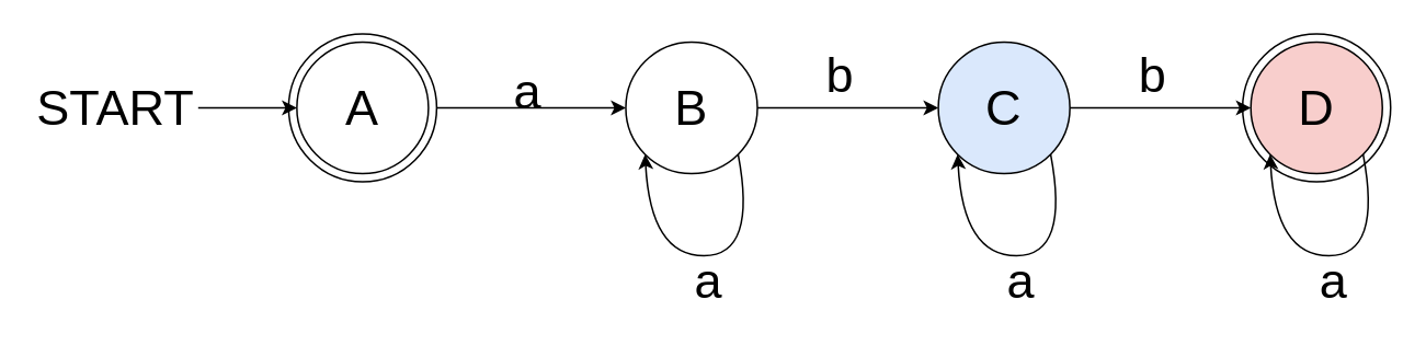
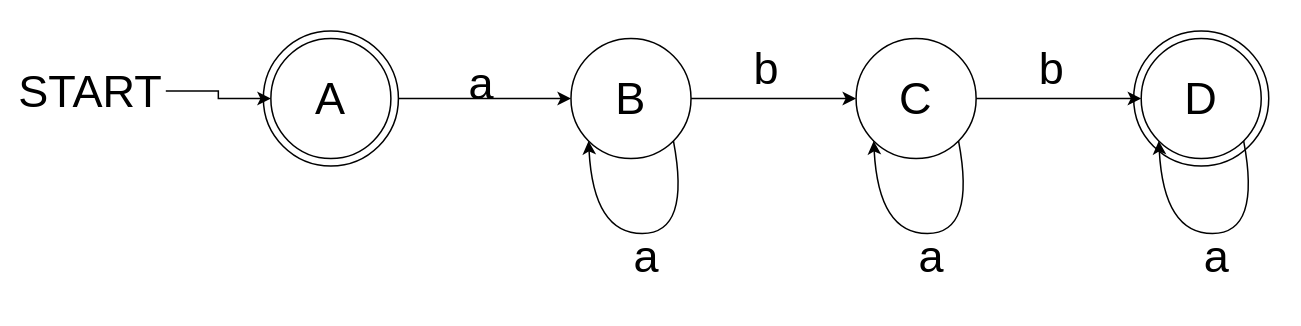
  <mxCell id="0" />
  <mxCell id="1" parent="0" />
  <mxCell id="2" value="" style="ellipse;whiteSpace=wrap;html=1;fontSize=30;" vertex="1" parent="1"><mxGeometry x="755" y="20" width="90" height="90" as="geometry" /></mxCell>
  <mxCell id="3" value="" style="edgeStyle=orthogonalEdgeStyle;rounded=0;orthogonalLoop=1;jettySize=auto;html=1;fontSize=30;" edge="1" parent="1" source="4" target="8"><mxGeometry relative="1" as="geometry" /></mxCell>
  <mxCell id="4" value="" style="ellipse;whiteSpace=wrap;html=1;fontSize=30;" vertex="1" parent="1"><mxGeometry x="175" y="20" width="90" height="90" as="geometry" /></mxCell>
  <mxCell id="5" value="A" style="ellipse;whiteSpace=wrap;html=1;fontSize=30;" vertex="1" parent="1"><mxGeometry x="180" y="25" width="80" height="80" as="geometry" /></mxCell>
  <mxCell id="6" value="" style="edgeStyle=orthogonalEdgeStyle;rounded=0;orthogonalLoop=1;jettySize=auto;html=1;fontSize=30;" edge="1" parent="1" source="7" target="5"><mxGeometry relative="1" as="geometry" /></mxCell>
- <mxCell id="7" value="START" style="text;html=1;strokeColor=none;fillColor=none;align=center;verticalAlign=middle;whiteSpace=wrap;rounded=0;fontSize=30;" vertex="1" parent="1"><mxGeometry x="20" y="50" width="100" height="30" as="geometry" /></mxCell>
+ <mxCell id="7" value="START" style="text;html=1;strokeColor=none;fillColor=none;align=center;verticalAlign=middle;whiteSpace=wrap;rounded=0;fontSize=30;" vertex="1" parent="1"><mxGeometry x="10" y="45" width="100" height="30" as="geometry" /></mxCell>
  <mxCell id="8" value="B" style="ellipse;whiteSpace=wrap;html=1;fontSize=30;" vertex="1" parent="1"><mxGeometry x="380" y="25" width="80" height="80" as="geometry" /></mxCell>
  <mxCell id="9" value="" style="curved=1;endArrow=classic;html=1;rounded=0;fontSize=30;exitX=1;exitY=1;exitDx=0;exitDy=0;entryX=0;entryY=1;entryDx=0;entryDy=0;" edge="1" parent="1" source="8" target="8"><mxGeometry width="50" height="50" relative="1" as="geometry"><mxPoint x="463.284" y="216.716" as="sourcePoint" /><mxPoint x="395" y="225" as="targetPoint" /><Array as="points"><mxPoint x="460" y="155" /><mxPoint x="395" y="155" /></Array></mxGeometry></mxCell>
  <mxCell id="10" value="a" style="text;html=1;align=center;verticalAlign=middle;resizable=0;points=[];autosize=1;strokeColor=none;fillColor=none;fontSize=30;" vertex="1" parent="1"><mxGeometry x="410" y="145" width="40" height="50" as="geometry" /></mxCell>
  <mxCell id="11" value="" style="endArrow=classic;html=1;rounded=0;fontSize=30;exitX=1;exitY=0.5;exitDx=0;exitDy=0;" edge="1" parent="1" source="8"><mxGeometry width="50" height="50" relative="1" as="geometry"><mxPoint x="830" y="165" as="sourcePoint" /><mxPoint x="570" y="65" as="targetPoint" /></mxGeometry></mxCell>
  <mxCell id="12" value="b" style="text;html=1;align=center;verticalAlign=middle;resizable=0;points=[];autosize=1;strokeColor=none;fillColor=none;fontSize=30;" vertex="1" parent="1"><mxGeometry x="490" y="20" width="40" height="50" as="geometry" /></mxCell>
- <mxCell id="13" value="C" style="ellipse;whiteSpace=wrap;html=1;fontSize=30;fillColor=#dae8fc;" vertex="1" parent="1"><mxGeometry x="570" y="25" width="80" height="80" as="geometry" /></mxCell>
+ <mxCell id="13" value="C" style="ellipse;whiteSpace=wrap;html=1;fontSize=30;" vertex="1" parent="1"><mxGeometry x="570" y="25" width="80" height="80" as="geometry" /></mxCell>
  <mxCell id="14" value="" style="curved=1;endArrow=classic;html=1;rounded=0;fontSize=30;exitX=1;exitY=1;exitDx=0;exitDy=0;entryX=0;entryY=1;entryDx=0;entryDy=0;" edge="1" parent="1" source="13" target="13"><mxGeometry width="50" height="50" relative="1" as="geometry"><mxPoint x="653.284" y="216.716" as="sourcePoint" /><mxPoint x="585" y="225" as="targetPoint" /><Array as="points"><mxPoint x="650" y="155" /><mxPoint x="585" y="155" /></Array></mxGeometry></mxCell>
  <mxCell id="15" value="a" style="text;html=1;align=center;verticalAlign=middle;resizable=0;points=[];autosize=1;strokeColor=none;fillColor=none;fontSize=30;" vertex="1" parent="1"><mxGeometry x="600" y="145" width="40" height="50" as="geometry" /></mxCell>
  <mxCell id="16" value="" style="endArrow=classic;html=1;rounded=0;fontSize=30;exitX=1;exitY=0.5;exitDx=0;exitDy=0;" edge="1" parent="1" source="13"><mxGeometry width="50" height="50" relative="1" as="geometry"><mxPoint x="1020" y="165" as="sourcePoint" /><mxPoint x="760" y="65" as="targetPoint" /></mxGeometry></mxCell>
  <mxCell id="17" value="b" style="text;html=1;align=center;verticalAlign=middle;resizable=0;points=[];autosize=1;strokeColor=none;fillColor=none;fontSize=30;" vertex="1" parent="1"><mxGeometry x="680" y="20" width="40" height="50" as="geometry" /></mxCell>
- <mxCell id="18" value="D" style="ellipse;whiteSpace=wrap;html=1;fontSize=30;fillColor=#f8cecc;" vertex="1" parent="1"><mxGeometry x="760" y="25" width="80" height="80" as="geometry" /></mxCell>
+ <mxCell id="18" value="D" style="ellipse;whiteSpace=wrap;html=1;fontSize=30;" vertex="1" parent="1"><mxGeometry x="760" y="25" width="80" height="80" as="geometry" /></mxCell>
  <mxCell id="19" value="" style="curved=1;endArrow=classic;html=1;rounded=0;fontSize=30;exitX=1;exitY=1;exitDx=0;exitDy=0;entryX=0;entryY=1;entryDx=0;entryDy=0;" edge="1" parent="1" source="18" target="18"><mxGeometry width="50" height="50" relative="1" as="geometry"><mxPoint x="843.284" y="216.716" as="sourcePoint" /><mxPoint x="775" y="225" as="targetPoint" /><Array as="points"><mxPoint x="840" y="155" /><mxPoint x="775" y="155" /></Array></mxGeometry></mxCell>
  <mxCell id="20" value="a" style="text;html=1;align=center;verticalAlign=middle;resizable=0;points=[];autosize=1;strokeColor=none;fillColor=none;fontSize=30;" vertex="1" parent="1"><mxGeometry x="790" y="145" width="40" height="50" as="geometry" /></mxCell>
  <mxCell id="21" value="a" style="text;html=1;align=center;verticalAlign=middle;resizable=0;points=[];autosize=1;strokeColor=none;fillColor=none;fontSize=30;" vertex="1" parent="1"><mxGeometry x="300" y="30" width="40" height="50" as="geometry" /></mxCell>
